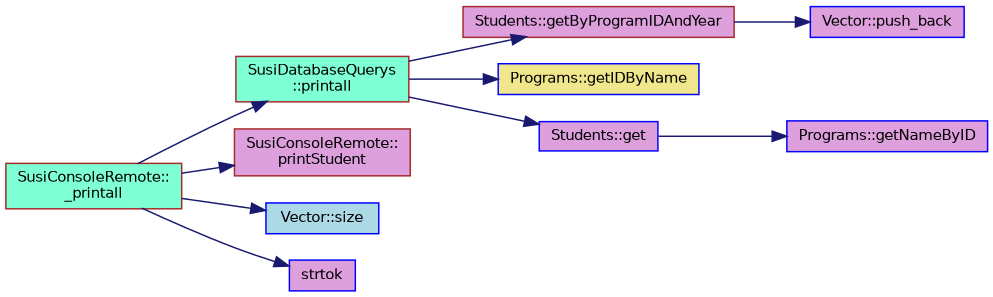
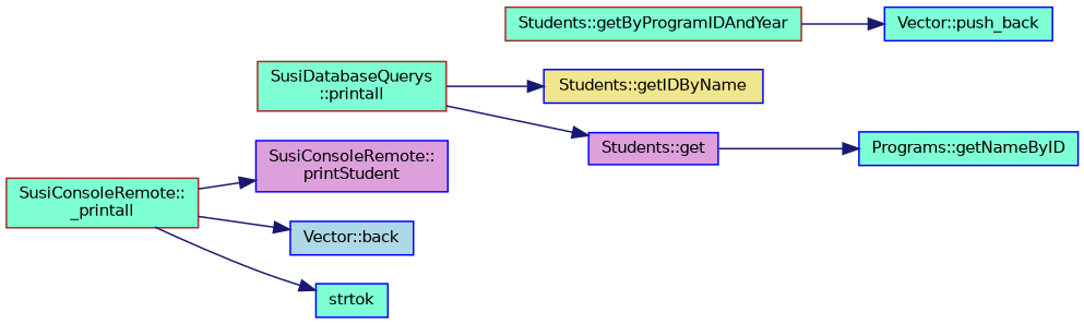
  digraph {
    rankdir=LR
    node [color=blue fillcolor=plum fontname=Helvetica fontsize=10 shape=record style=filled]
    edge [color=midnightblue fontname=Helvetica fontsize=10 labelfontname=Helvetica labelfontsize=10 style=solid]
    n1 [color=brown fillcolor=aquamarine fontcolor=black height=0.2 label="SusiConsoleRemote::\l_printall" width=0.4]
    n2 [color=brown fillcolor=aquamarine height=0.2 label="SusiDatabaseQuerys\l::printall" width=0.4]
-   n3 [color=brown height=0.2 label="SusiConsoleRemote::\lprintStudent" width=0.4]
-   n4 [fillcolor=lightblue height=0.2 label="Vector::size" width=0.4]
-   n5 [height=0.2 label=strtok width=0.4]
-   n6 [color=brown height=0.2 label="Students::getByProgramIDAndYear" width=0.4]
-   n7 [fillcolor=khaki height=0.2 label="Programs::getIDByName" width=0.4]
+   n3 [height=0.2 label="SusiConsoleRemote::\lprintStudent" width=0.4]
+   n4 [fillcolor=lightblue height=0.2 label="Vector::back" width=0.4]
+   n5 [fillcolor=aquamarine height=0.2 label=strtok width=0.4]
+   n6 [color=brown fillcolor=aquamarine height=0.2 label="Students::getByProgramIDAndYear" width=0.4]
+   n7 [fillcolor=khaki height=0.2 label="Students::getIDByName" width=0.4]
    n8 [height=0.2 label="Students::get" width=0.4]
-   n9 [height=0.2 label="Vector::push_back" width=0.4]
-   n10 [height=0.2 label="Programs::getNameByID" width=0.4]
-   n1 -> n2
+   n9 [fillcolor=aquamarine height=0.2 label="Vector::push_back" width=0.4]
+   n10 [fillcolor=aquamarine height=0.2 label="Programs::getNameByID" width=0.4]
    n1 -> n3
    n1 -> n4
    n1 -> n5
-   n2 -> n6
    n2 -> n7
    n2 -> n8
    n6 -> n9
    n8 -> n10
  }
